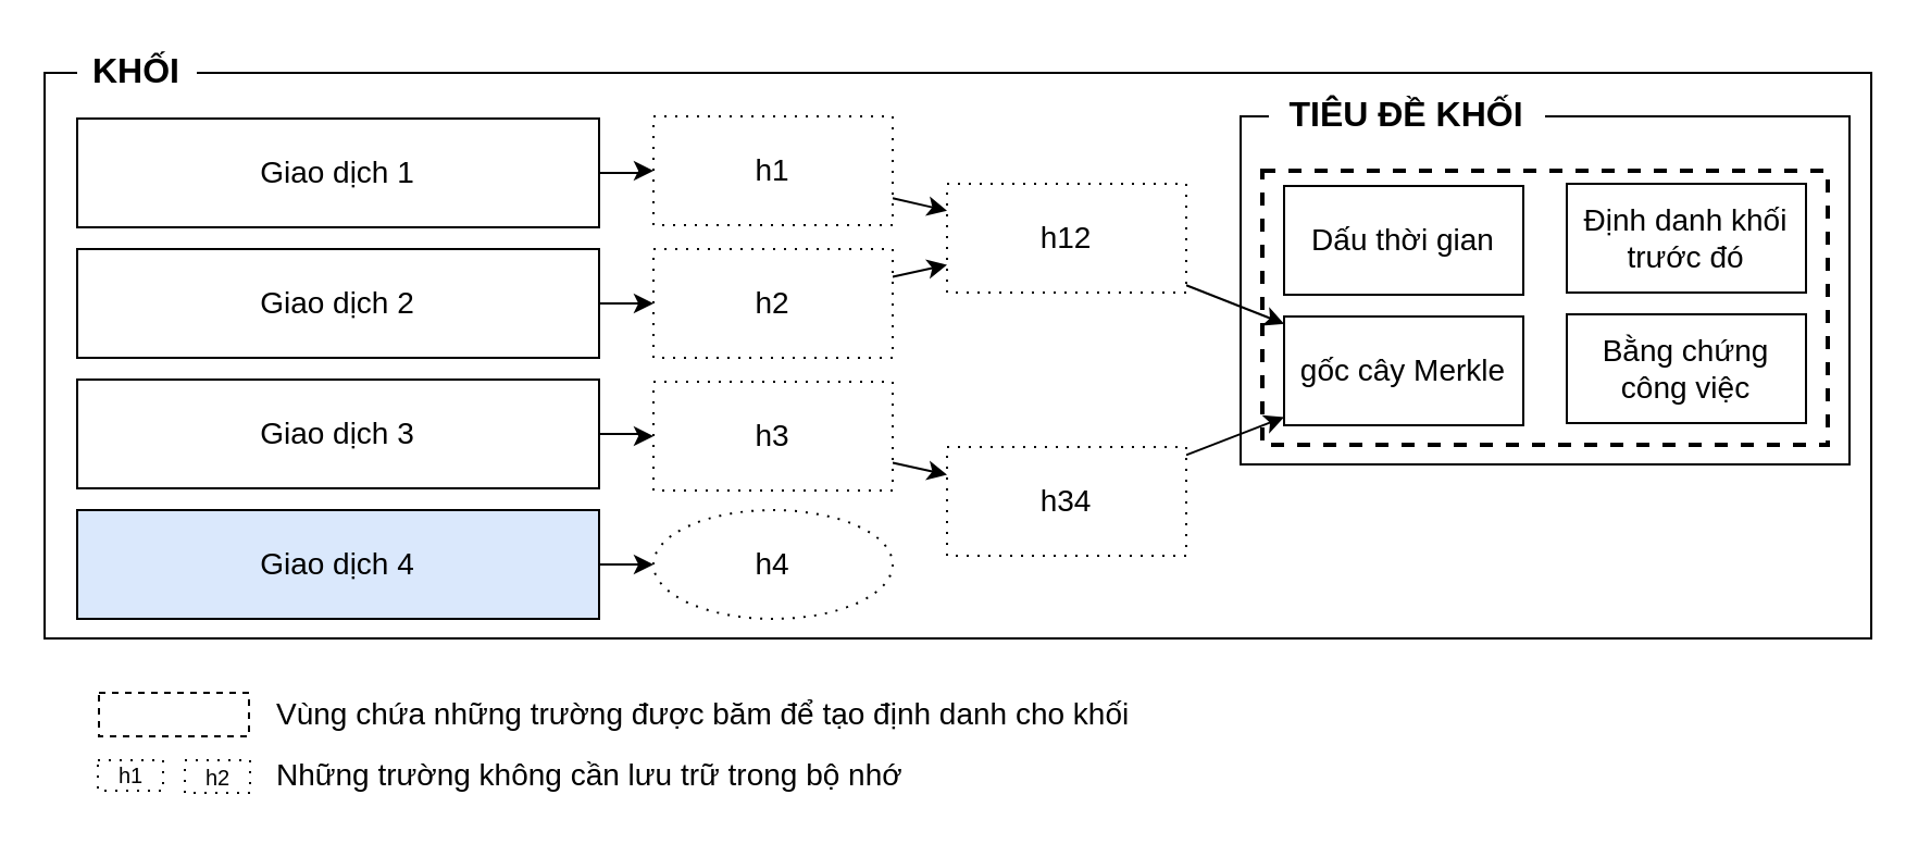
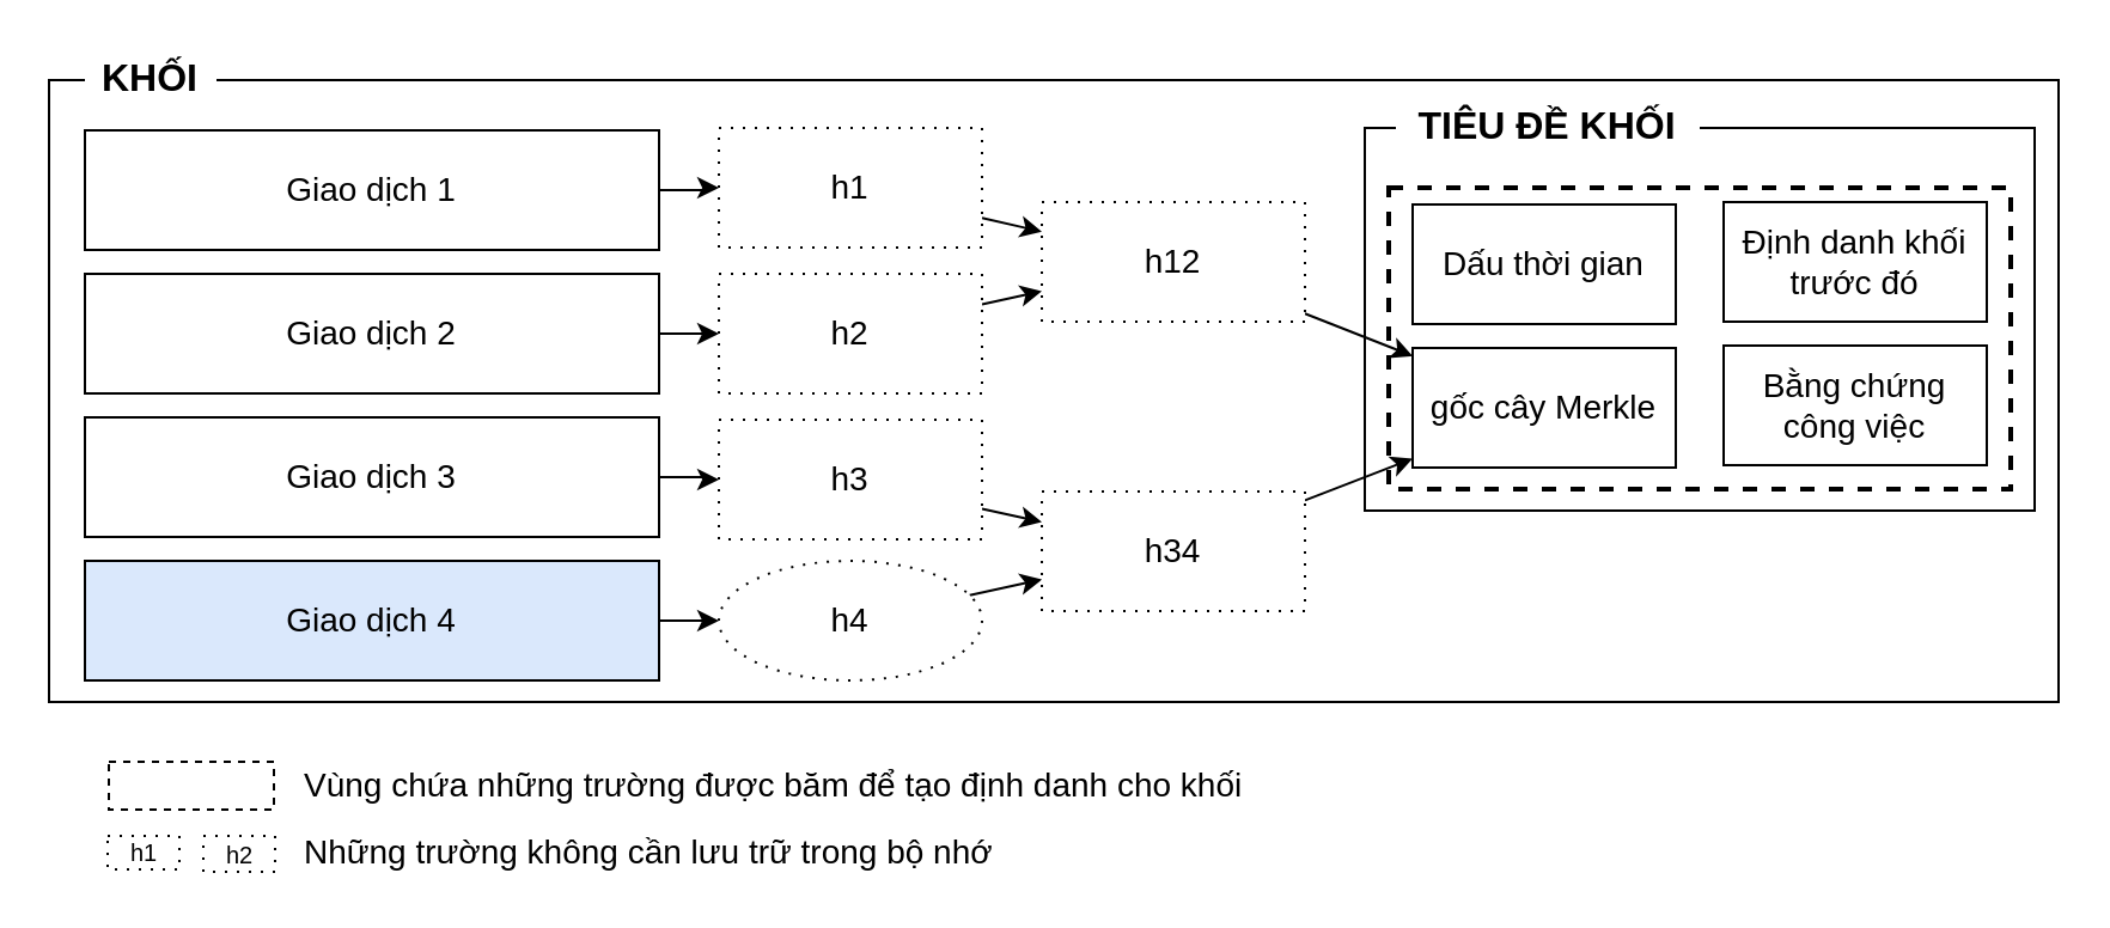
  <mxCell id="0" />
  <mxCell id="1" parent="0" />
  <mxCell id="2" value="" style="whiteSpace=wrap;html=1;" parent="1" vertex="1"><mxGeometry x="20" y="33" width="840" height="260" as="geometry" /></mxCell>
  <mxCell id="3" value="" style="whiteSpace=wrap;html=1;" parent="1" vertex="1"><mxGeometry x="570" y="53" width="280" height="160" as="geometry" /></mxCell>
  <mxCell id="4" value="Định danh khối trước đó" style="rounded=0;whiteSpace=wrap;html=1;fontSize=14;" parent="1" vertex="1"><mxGeometry x="720" y="84" width="110" height="50" as="geometry" /></mxCell>
  <mxCell id="5" value="Dấu thời gian" style="rounded=0;whiteSpace=wrap;html=1;fontSize=14;" parent="1" vertex="1"><mxGeometry x="590" y="85" width="110" height="50" as="geometry" /></mxCell>
  <mxCell id="6" style="edgeStyle=orthogonalEdgeStyle;rounded=0;orthogonalLoop=1;jettySize=auto;html=1;fontSize=16;" parent="1" source="7" target="25" edge="1"><mxGeometry relative="1" as="geometry" /></mxCell>
  <mxCell id="7" value="Giao dịch 1" style="rounded=0;whiteSpace=wrap;html=1;fontSize=14;" parent="1" vertex="1"><mxGeometry x="35" y="54" width="240" height="50" as="geometry" /></mxCell>
  <mxCell id="8" style="edgeStyle=orthogonalEdgeStyle;rounded=0;orthogonalLoop=1;jettySize=auto;html=1;fontSize=16;" parent="1" source="9" target="27" edge="1"><mxGeometry relative="1" as="geometry" /></mxCell>
  <mxCell id="9" value="Giao dịch 2" style="rounded=0;whiteSpace=wrap;html=1;fontSize=14;" parent="1" vertex="1"><mxGeometry x="35" y="114" width="240" height="50" as="geometry" /></mxCell>
  <mxCell id="10" style="edgeStyle=orthogonalEdgeStyle;rounded=0;orthogonalLoop=1;jettySize=auto;html=1;fontSize=16;" parent="1" source="11" target="29" edge="1"><mxGeometry relative="1" as="geometry" /></mxCell>
  <mxCell id="11" value="Giao dịch 3" style="rounded=0;whiteSpace=wrap;html=1;fontSize=14;" parent="1" vertex="1"><mxGeometry x="35" y="174" width="240" height="50" as="geometry" /></mxCell>
  <mxCell id="12" style="edgeStyle=orthogonalEdgeStyle;rounded=0;orthogonalLoop=1;jettySize=auto;html=1;fontSize=16;" parent="1" source="13" target="31" edge="1"><mxGeometry relative="1" as="geometry" /></mxCell>
  <mxCell id="13" value="Giao dịch 4" style="rounded=0;whiteSpace=wrap;html=1;fontSize=14;fillColor=#dae8fc;" parent="1" vertex="1"><mxGeometry x="35" y="234" width="240" height="50" as="geometry" /></mxCell>
  <mxCell id="14" value="Bằng chứng công việc" style="rounded=0;whiteSpace=wrap;html=1;fontSize=14;" parent="1" vertex="1"><mxGeometry x="720" y="144" width="110" height="50" as="geometry" /></mxCell>
  <mxCell id="15" value="Vùng chứa những trường được băm để tạo định danh cho khối" style="text;html=1;strokeColor=none;fillColor=none;align=left;verticalAlign=middle;whiteSpace=wrap;rounded=0;fontSize=14;" parent="1" vertex="1"><mxGeometry x="125" y="318" width="395" height="20" as="geometry" /></mxCell>
  <mxCell id="16" value="TIÊU ĐỀ KHỐI" style="text;html=1;strokeColor=none;fillColor=#ffffff;align=center;verticalAlign=middle;whiteSpace=wrap;rounded=0;fontSize=16;fontStyle=1" parent="1" vertex="1"><mxGeometry x="583" y="40" width="127" height="24" as="geometry" /></mxCell>
  <mxCell id="17" value="" style="whiteSpace=wrap;html=1;fillColor=none;fontSize=14;dashed=1;strokeWidth=2;" parent="1" vertex="1"><mxGeometry x="580" y="78" width="260" height="126" as="geometry" /></mxCell>
  <mxCell id="18" value="" style="whiteSpace=wrap;html=1;dashed=1;strokeWidth=1;fillColor=none;fontSize=14;" parent="1" vertex="1"><mxGeometry x="45" y="318" width="69" height="20" as="geometry" /></mxCell>
  <mxCell id="19" style="edgeStyle=none;rounded=0;orthogonalLoop=1;jettySize=auto;html=1;fontSize=16;" parent="1" source="20" target="23" edge="1"><mxGeometry relative="1" as="geometry" /></mxCell>
  <mxCell id="20" value="h12" style="rounded=0;whiteSpace=wrap;html=1;fontSize=14;dashed=1;dashPattern=1 4;" parent="1" vertex="1"><mxGeometry x="435" y="84" width="110" height="50" as="geometry" /></mxCell>
  <mxCell id="21" style="edgeStyle=none;rounded=0;orthogonalLoop=1;jettySize=auto;html=1;fontSize=16;" parent="1" source="22" target="23" edge="1"><mxGeometry relative="1" as="geometry" /></mxCell>
  <mxCell id="22" value="h34" style="rounded=0;whiteSpace=wrap;html=1;fontSize=14;dashed=1;dashPattern=1 4;" parent="1" vertex="1"><mxGeometry x="435" y="205" width="110" height="50" as="geometry" /></mxCell>
  <mxCell id="23" value="gốc cây Merkle" style="rounded=0;whiteSpace=wrap;html=1;fontSize=14;" parent="1" vertex="1"><mxGeometry x="590" y="145" width="110" height="50" as="geometry" /></mxCell>
  <mxCell id="24" style="edgeStyle=none;rounded=0;orthogonalLoop=1;jettySize=auto;html=1;fontSize=16;" parent="1" source="25" target="20" edge="1"><mxGeometry relative="1" as="geometry" /></mxCell>
  <mxCell id="25" value="h1" style="rounded=0;whiteSpace=wrap;html=1;fontSize=14;dashed=1;dashPattern=1 4;" parent="1" vertex="1"><mxGeometry x="300" y="53" width="110" height="50" as="geometry" /></mxCell>
  <mxCell id="26" style="edgeStyle=none;rounded=0;orthogonalLoop=1;jettySize=auto;html=1;fontSize=16;" parent="1" source="27" target="20" edge="1"><mxGeometry relative="1" as="geometry" /></mxCell>
  <mxCell id="27" value="h2" style="rounded=0;whiteSpace=wrap;html=1;fontSize=14;dashed=1;dashPattern=1 4;" parent="1" vertex="1"><mxGeometry x="300" y="114" width="110" height="50" as="geometry" /></mxCell>
  <mxCell id="28" style="edgeStyle=none;rounded=0;orthogonalLoop=1;jettySize=auto;html=1;fontSize=16;" parent="1" source="29" target="22" edge="1"><mxGeometry relative="1" as="geometry" /></mxCell>
  <mxCell id="29" value="h3" style="rounded=0;whiteSpace=wrap;html=1;fontSize=14;dashed=1;dashPattern=1 4;" parent="1" vertex="1"><mxGeometry x="300" y="175" width="110" height="50" as="geometry" /></mxCell>
+ <mxCell id="30" style="edgeStyle=none;rounded=0;orthogonalLoop=1;jettySize=auto;html=1;fontSize=16;" parent="1" source="31" target="22" edge="1"><mxGeometry relative="1" as="geometry" /></mxCell>
  <mxCell id="31" value="h4" style="ellipse;whiteSpace=wrap;html=1;fontSize=14;dashed=1;dashPattern=1 4;" parent="1" vertex="1"><mxGeometry x="300" y="234" width="110" height="50" as="geometry" /></mxCell>
  <mxCell id="32" value="KHỐI" style="text;html=1;strokeColor=none;fillColor=#ffffff;align=center;verticalAlign=middle;whiteSpace=wrap;rounded=0;fontSize=16;fontStyle=1" parent="1" vertex="1"><mxGeometry x="35" y="20" width="55" height="24" as="geometry" /></mxCell>
  <mxCell id="33" value="&lt;font style=&quot;font-size: 10px;&quot;&gt;h2&lt;/font&gt;" style="rounded=0;whiteSpace=wrap;html=1;strokeWidth=1;fontSize=10;fillColor=none;dashed=1;dashPattern=1 4;" parent="1" vertex="1"><mxGeometry x="84.5" y="349" width="30" height="15" as="geometry" /></mxCell>
  <mxCell id="34" value="&lt;font style=&quot;font-size: 10px;&quot;&gt;h1&lt;/font&gt;" style="rounded=0;whiteSpace=wrap;html=1;strokeWidth=1;fontSize=10;fillColor=none;dashed=1;dashPattern=1 4;" parent="1" vertex="1"><mxGeometry x="44.5" y="349" width="30" height="14" as="geometry" /></mxCell>
  <mxCell id="35" value="Những trường không cần lưu trữ trong bộ nhớ" style="text;html=1;strokeColor=none;fillColor=none;align=left;verticalAlign=middle;whiteSpace=wrap;rounded=0;fontSize=14;" parent="1" vertex="1"><mxGeometry x="125" y="346" width="336" height="20" as="geometry" /></mxCell>
